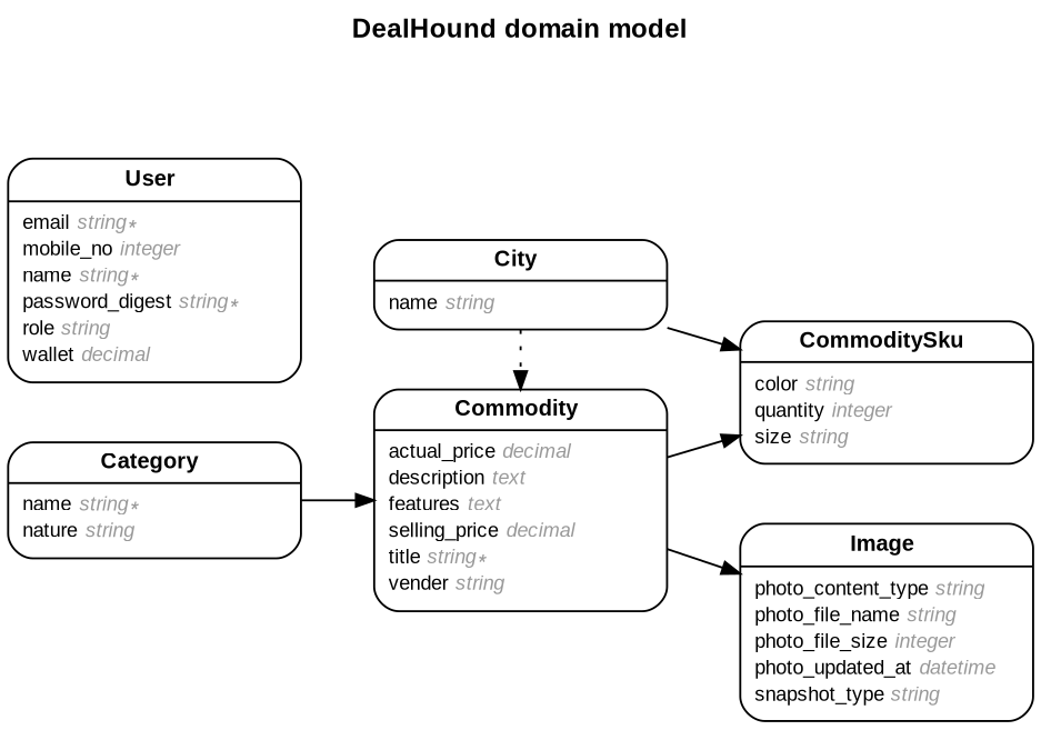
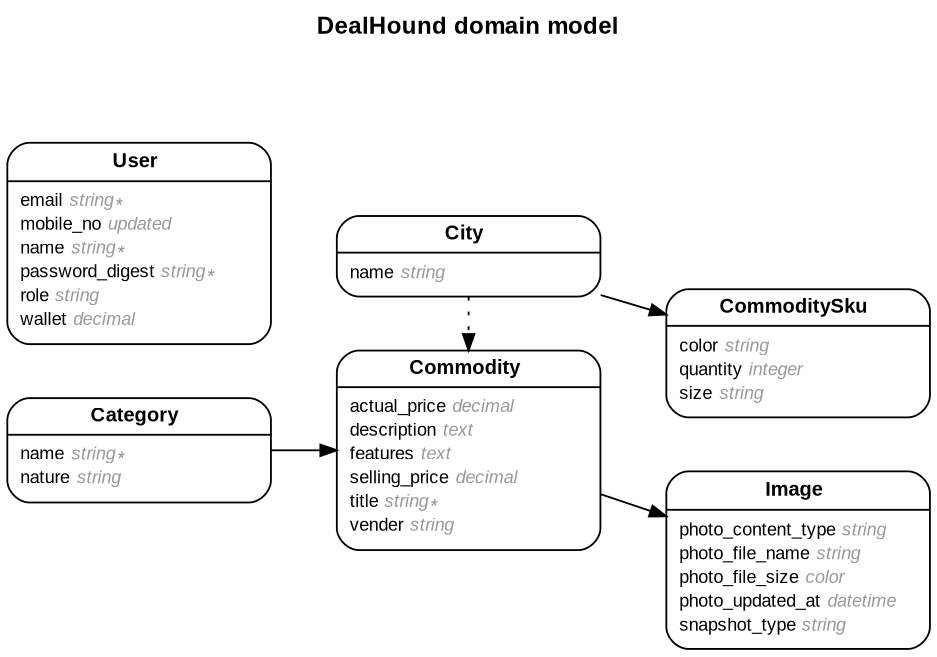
  digraph {
    concentrate=true
    fontname="Arial Bold"
    fontsize=13
    label="DealHound domain model\n\n"
    labelloc=t
    nodesep=0.4
    rankdir=LR
    ranksep=0.5
    node [fontname=Arial fontsize=10 margin="0.07,0.05" penwidth=1.0 shape=Mrecord]
    edge [arrowhead=normal arrowsize=0.9 arrowtail=none dir=both fontname=Arial fontsize=7 labelangle=32 labeldistance=1.8 penwidth=1.0 weight=1]
    n1 [label=<<table border="0" align="center" cellspacing="0.5" cellpadding="0" width="134">   <tr><td align="center" valign="bottom" width="130"><font face="Arial Bold" point-size="11">Category</font></td></tr> </table> | <table border="0" align="left" cellspacing="2" cellpadding="0" width="134">   <tr><td align="left" width="130" port="name">name <font face="Arial Italic" color="grey60">string ∗</font></td></tr>   <tr><td align="left" width="130" port="nature">nature <font face="Arial Italic" color="grey60">string</font></td></tr> </table> >]
    n2 [label=<<table border="0" align="center" cellspacing="0.5" cellpadding="0" width="134">   <tr><td align="center" valign="bottom" width="130"><font face="Arial Bold" point-size="11">Commodity</font></td></tr> </table> | <table border="0" align="left" cellspacing="2" cellpadding="0" width="134">   <tr><td align="left" width="130" port="actual_price">actual_price <font face="Arial Italic" color="grey60">decimal</font></td></tr>   <tr><td align="left" width="130" port="description">description <font face="Arial Italic" color="grey60">text</font></td></tr>   <tr><td align="left" width="130" port="features">features <font face="Arial Italic" color="grey60">text</font></td></tr>   <tr><td align="left" width="130" port="selling_price">selling_price <font face="Arial Italic" color="grey60">decimal</font></td></tr>   <tr><td align="left" width="130" port="title">title <font face="Arial Italic" color="grey60">string ∗</font></td></tr>   <tr><td align="left" width="130" port="vender">vender <font face="Arial Italic" color="grey60">string</font></td></tr> </table> >]
    n3 [label=<<table border="0" align="center" cellspacing="0.5" cellpadding="0" width="134">   <tr><td align="center" valign="bottom" width="130"><font face="Arial Bold" point-size="11">CommoditySku</font></td></tr> </table> | <table border="0" align="left" cellspacing="2" cellpadding="0" width="134">   <tr><td align="left" width="130" port="color">color <font face="Arial Italic" color="grey60">string</font></td></tr>   <tr><td align="left" width="130" port="quantity">quantity <font face="Arial Italic" color="grey60">integer</font></td></tr>   <tr><td align="left" width="130" port="size">size <font face="Arial Italic" color="grey60">string</font></td></tr> </table> >]
-   n4 [label=<<table border="0" align="center" cellspacing="0.5" cellpadding="0" width="134">   <tr><td align="center" valign="bottom" width="130"><font face="Arial Bold" point-size="11">Image</font></td></tr> </table> | <table border="0" align="left" cellspacing="2" cellpadding="0" width="134">   <tr><td align="left" width="130" port="photo_content_type">photo_content_type <font face="Arial Italic" color="grey60">string</font></td></tr>   <tr><td align="left" width="130" port="photo_file_name">photo_file_name <font face="Arial Italic" color="grey60">string</font></td></tr>   <tr><td align="left" width="130" port="photo_file_size">photo_file_size <font face="Arial Italic" color="grey60">integer</font></td></tr>   <tr><td align="left" width="130" port="photo_updated_at">photo_updated_at <font face="Arial Italic" color="grey60">datetime</font></td></tr>   <tr><td align="left" width="130" port="snapshot_type">snapshot_type <font face="Arial Italic" color="grey60">string</font></td></tr> </table> >]
+   n4 [label=<<table border="0" align="center" cellspacing="0.5" cellpadding="0" width="134">   <tr><td align="center" valign="bottom" width="130"><font face="Arial Bold" point-size="11">Image</font></td></tr> </table> | <table border="0" align="left" cellspacing="2" cellpadding="0" width="134">   <tr><td align="left" width="130" port="photo_content_type">photo_content_type <font face="Arial Italic" color="grey60">string</font></td></tr>   <tr><td align="left" width="130" port="photo_file_name">photo_file_name <font face="Arial Italic" color="grey60">string</font></td></tr>   <tr><td align="left" width="130" port="photo_file_size">photo_file_size <font face="Arial Italic" color="grey60">color</font></td></tr>   <tr><td align="left" width="130" port="photo_updated_at">photo_updated_at <font face="Arial Italic" color="grey60">datetime</font></td></tr>   <tr><td align="left" width="130" port="snapshot_type">snapshot_type <font face="Arial Italic" color="grey60">string</font></td></tr> </table> >]
    n5 [label=<<table border="0" align="center" cellspacing="0.5" cellpadding="0" width="134">   <tr><td align="center" valign="bottom" width="130"><font face="Arial Bold" point-size="11">City</font></td></tr> </table> | <table border="0" align="left" cellspacing="2" cellpadding="0" width="134">   <tr><td align="left" width="130" port="name">name <font face="Arial Italic" color="grey60">string</font></td></tr> </table> >]
-   n6 [label=<<table border="0" align="center" cellspacing="0.5" cellpadding="0" width="134">   <tr><td align="center" valign="bottom" width="130"><font face="Arial Bold" point-size="11">User</font></td></tr> </table> | <table border="0" align="left" cellspacing="2" cellpadding="0" width="134">   <tr><td align="left" width="130" port="email">email <font face="Arial Italic" color="grey60">string ∗</font></td></tr>   <tr><td align="left" width="130" port="mobile_no">mobile_no <font face="Arial Italic" color="grey60">integer</font></td></tr>   <tr><td align="left" width="130" port="name">name <font face="Arial Italic" color="grey60">string ∗</font></td></tr>   <tr><td align="left" width="130" port="password_digest">password_digest <font face="Arial Italic" color="grey60">string ∗</font></td></tr>   <tr><td align="left" width="130" port="role">role <font face="Arial Italic" color="grey60">string</font></td></tr>   <tr><td align="left" width="130" port="wallet">wallet <font face="Arial Italic" color="grey60">decimal</font></td></tr> </table> >]
+   n6 [label=<<table border="0" align="center" cellspacing="0.5" cellpadding="0" width="134">   <tr><td align="center" valign="bottom" width="130"><font face="Arial Bold" point-size="11">User</font></td></tr> </table> | <table border="0" align="left" cellspacing="2" cellpadding="0" width="134">   <tr><td align="left" width="130" port="email">email <font face="Arial Italic" color="grey60">string ∗</font></td></tr>   <tr><td align="left" width="130" port="mobile_no">mobile_no <font face="Arial Italic" color="grey60">updated</font></td></tr>   <tr><td align="left" width="130" port="name">name <font face="Arial Italic" color="grey60">string ∗</font></td></tr>   <tr><td align="left" width="130" port="password_digest">password_digest <font face="Arial Italic" color="grey60">string ∗</font></td></tr>   <tr><td align="left" width="130" port="role">role <font face="Arial Italic" color="grey60">string</font></td></tr>   <tr><td align="left" width="130" port="wallet">wallet <font face="Arial Italic" color="grey60">decimal</font></td></tr> </table> >]
    n1 -> n2 [weight=2]
-   n2 -> n3 [weight=2]
    n2 -> n4
    n5 -> n2 [constraint=false style=dotted]
    n5 -> n3
  }
